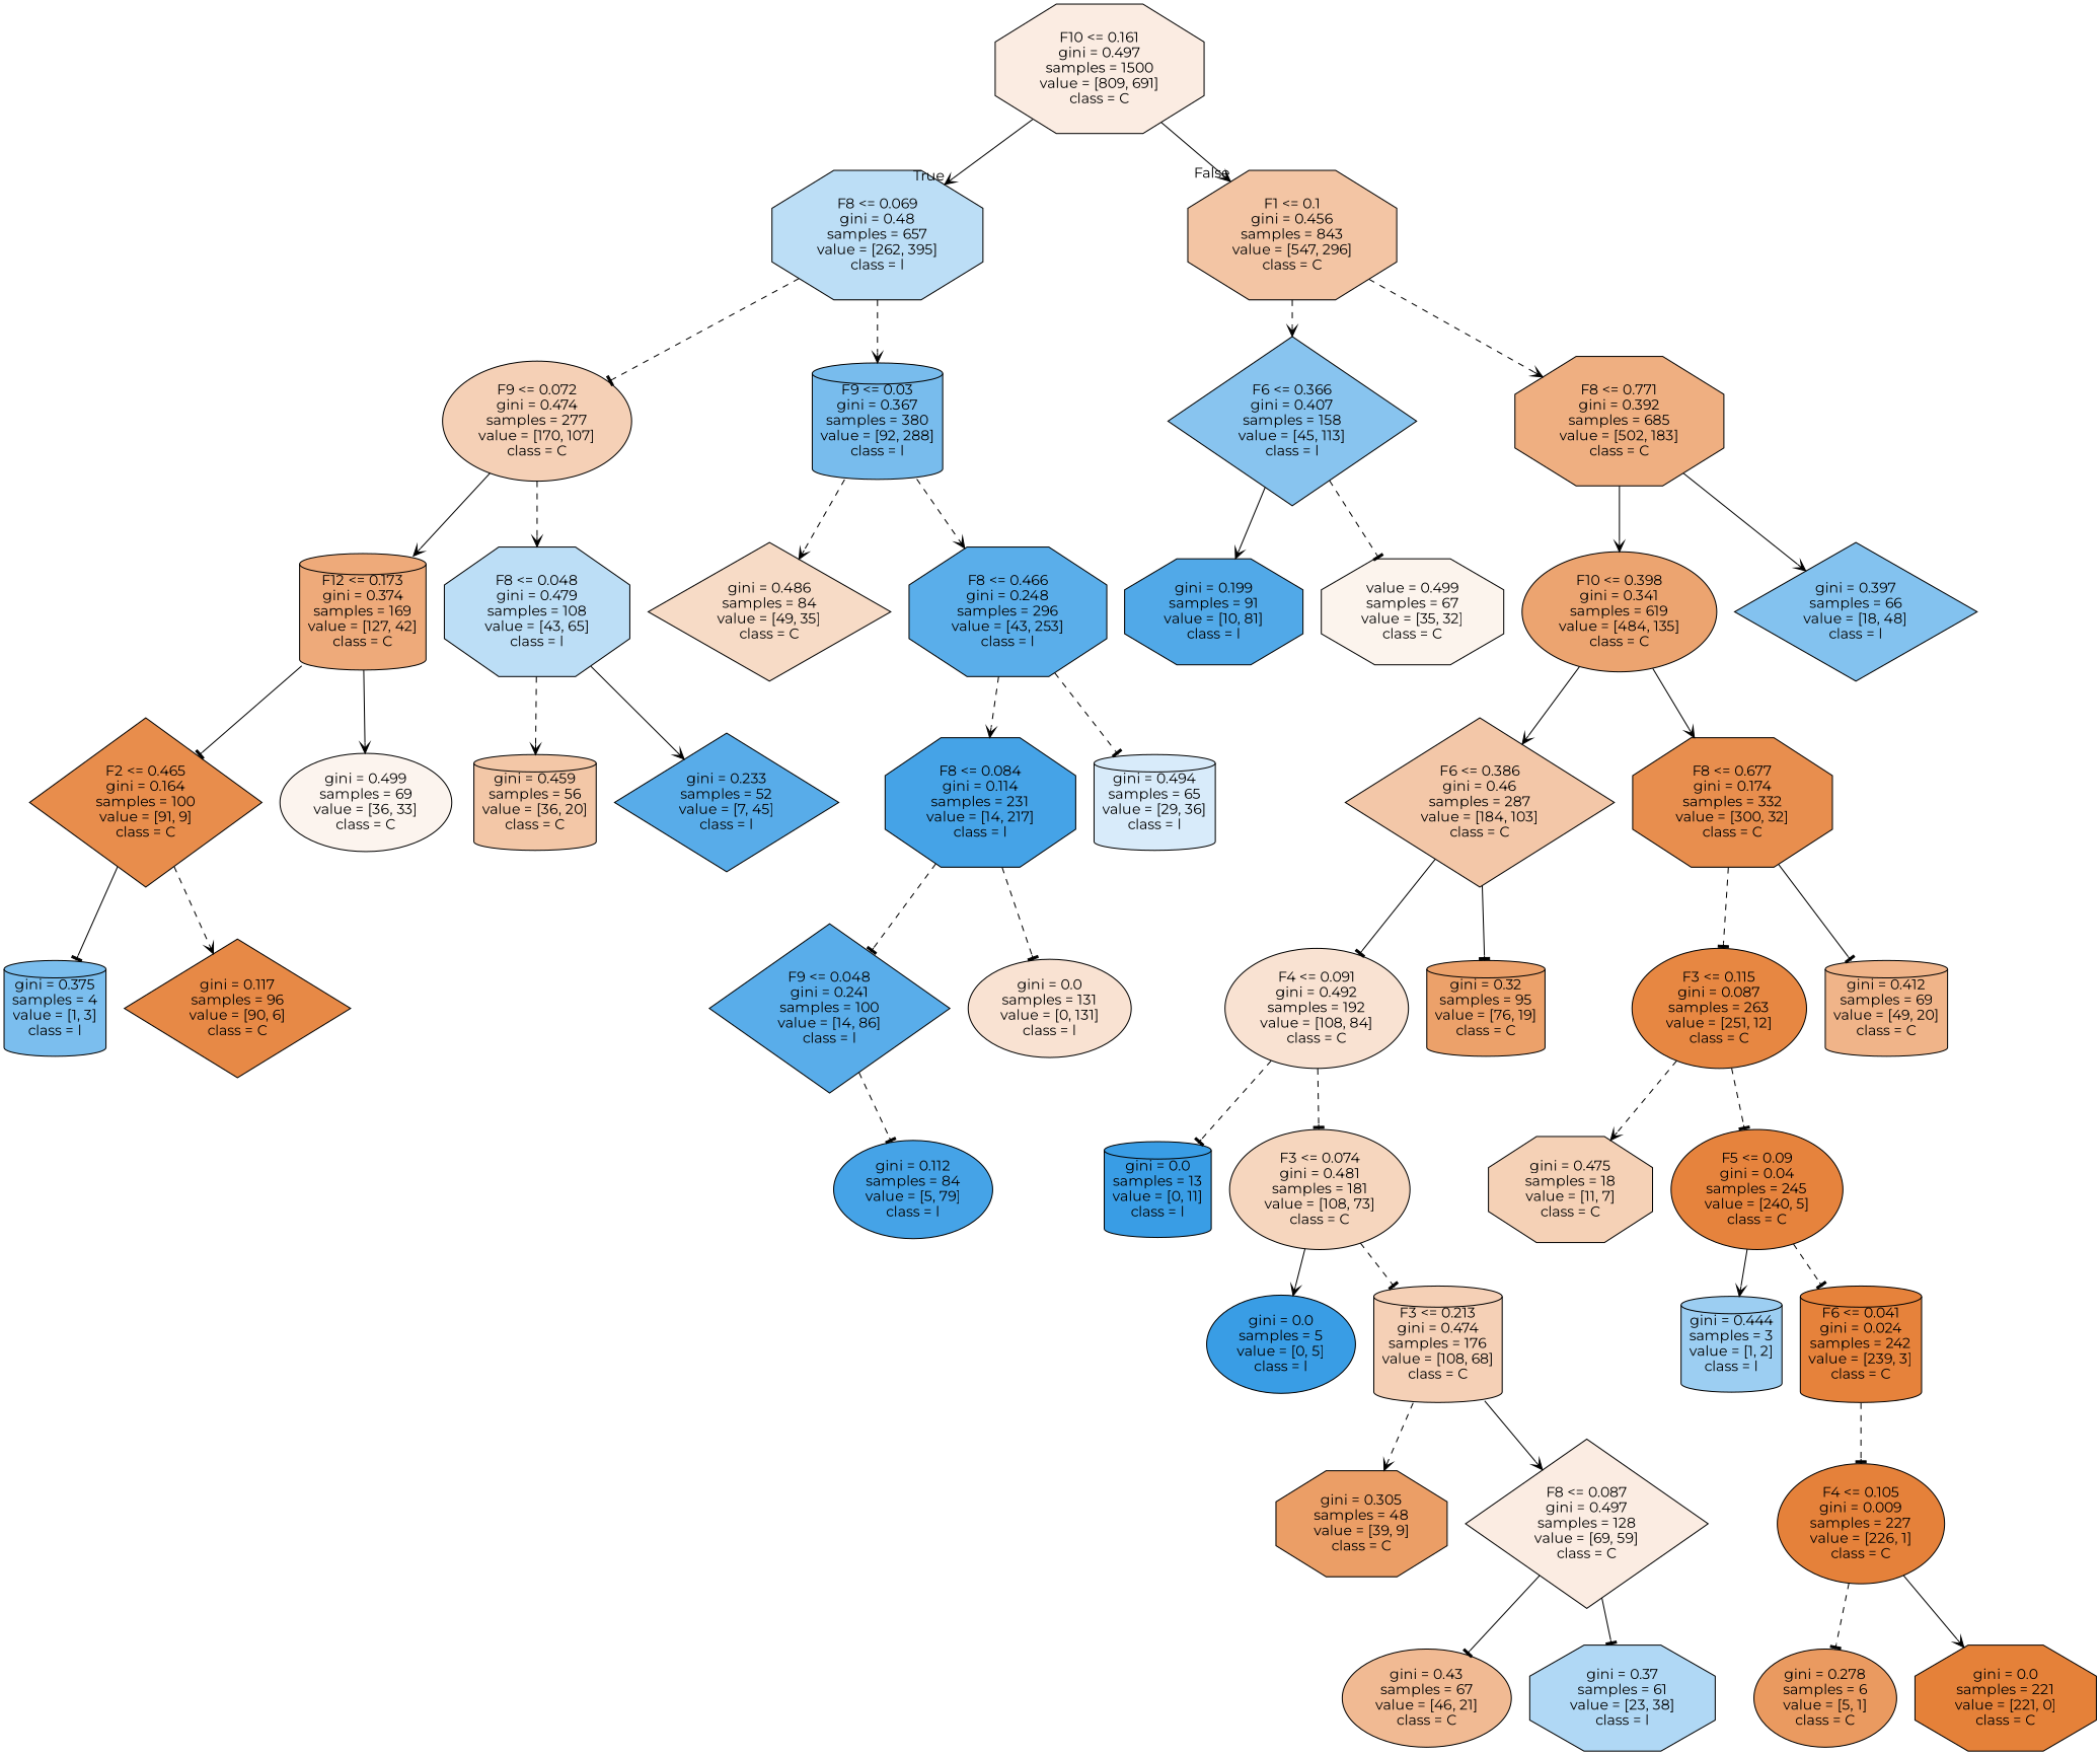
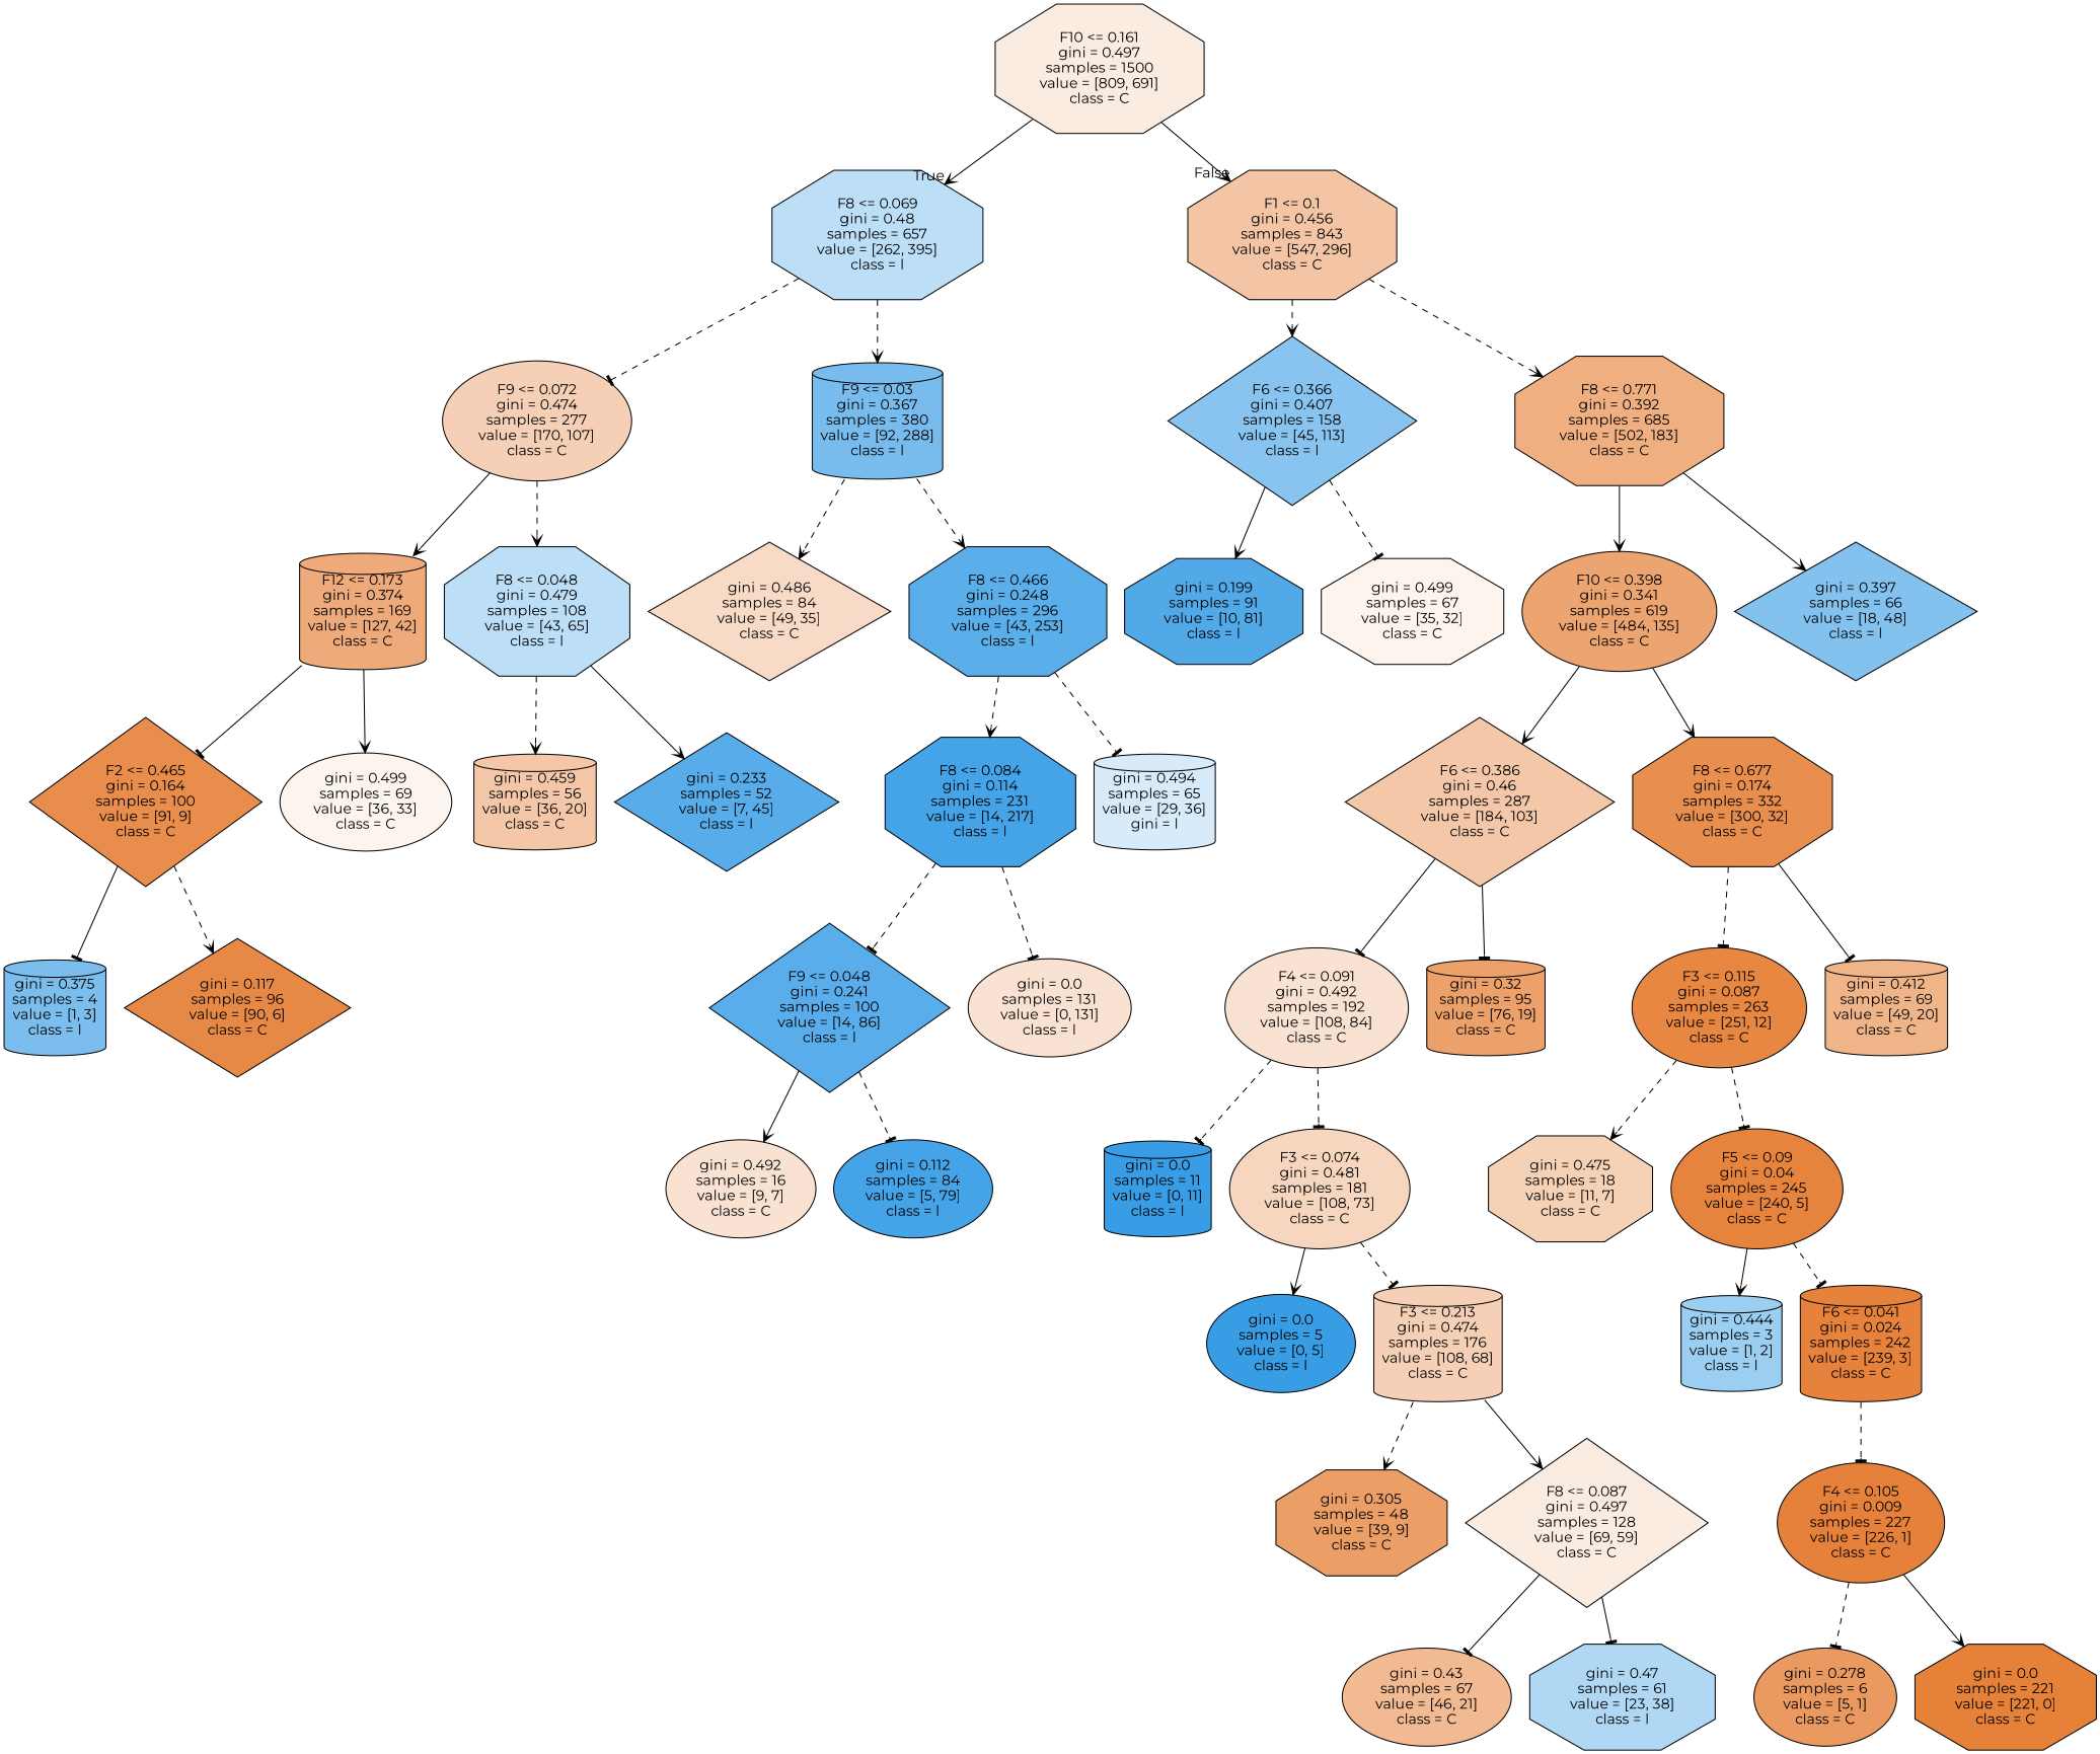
  digraph {
    fontname=Montserrat
    node [color=black fillcolor="#e5813939" fontname=Montserrat shape=octagon style=filled]
    edge [arrowhead=vee fontname=Montserrat style=dashed]
    n1 [fillcolor="#e5813925" label="F10 <= 0.161\ngini = 0.497\nsamples = 1500\nvalue = [809, 691]\nclass = C"]
    n2 [fillcolor="#399de556" label="F8 <= 0.069\ngini = 0.48\nsamples = 657\nvalue = [262, 395]\nclass = l"]
    n3 [fillcolor="#e5813975" label="F1 <= 0.1\ngini = 0.456\nsamples = 843\nvalue = [547, 296]\nclass = C"]
    n4 [fillcolor="#e581395e" label="F9 <= 0.072\ngini = 0.474\nsamples = 277\nvalue = [170, 107]\nclass = C" shape=ellipse]
    n5 [fillcolor="#399de5ae" label="F9 <= 0.03\ngini = 0.367\nsamples = 380\nvalue = [92, 288]\nclass = l" shape=cylinder]
    n6 [fillcolor="#399de599" label="F6 <= 0.366\ngini = 0.407\nsamples = 158\nvalue = [45, 113]\nclass = l" shape=diamond]
    n7 [fillcolor="#e58139a2" label="F8 <= 0.771\ngini = 0.392\nsamples = 685\nvalue = [502, 183]\nclass = C"]
    n8 [fillcolor="#e58139ab" label="F12 <= 0.173\ngini = 0.374\nsamples = 169\nvalue = [127, 42]\nclass = C" shape=cylinder]
    n9 [fillcolor="#399de556" label="F8 <= 0.048\ngini = 0.479\nsamples = 108\nvalue = [43, 65]\nclass = l"]
    n10 [fillcolor="#e5813949" label="gini = 0.486\nsamples = 84\nvalue = [49, 35]\nclass = C" shape=diamond]
    n11 [fillcolor="#399de5d4" label="F8 <= 0.466\ngini = 0.248\nsamples = 296\nvalue = [43, 253]\nclass = l"]
    n12 [fillcolor="#e58139e6" label="F2 <= 0.465\ngini = 0.164\nsamples = 100\nvalue = [91, 9]\nclass = C" shape=diamond]
    n13 [fillcolor="#e5813915" label="gini = 0.499\nsamples = 69\nvalue = [36, 33]\nclass = C" shape=ellipse]
    n14 [fillcolor="#e5813971" label="gini = 0.459\nsamples = 56\nvalue = [36, 20]\nclass = C" shape=cylinder]
    n15 [fillcolor="#399de5d7" label="gini = 0.233\nsamples = 52\nvalue = [7, 45]\nclass = l" shape=diamond]
    n16 [fillcolor="#399de5aa" label="gini = 0.375\nsamples = 4\nvalue = [1, 3]\nclass = l" shape=cylinder]
    n17 [fillcolor="#e58139ee" label="gini = 0.117\nsamples = 96\nvalue = [90, 6]\nclass = C" shape=diamond]
    n18 [fillcolor="#399de5ef" label="F8 <= 0.084\ngini = 0.114\nsamples = 231\nvalue = [14, 217]\nclass = l"]
-   n19 [fillcolor="#399de532" label="gini = 0.494\nsamples = 65\nvalue = [29, 36]\nclass = l" shape=cylinder]
+   n19 [fillcolor="#399de532" label="gini = 0.494\nsamples = 65\nvalue = [29, 36]\ngini = l" shape=cylinder]
    n20 [fillcolor="#399de5d5" label="F9 <= 0.048\ngini = 0.241\nsamples = 100\nvalue = [14, 86]\nclass = l" shape=diamond]
    n21 [label="gini = 0.0\nsamples = 131\nvalue = [0, 131]\nclass = l" shape=ellipse]
+   n22 [label="gini = 0.492\nsamples = 16\nvalue = [9, 7]\nclass = C" shape=ellipse]
    n23 [fillcolor="#399de5ef" label="gini = 0.112\nsamples = 84\nvalue = [5, 79]\nclass = l" shape=ellipse]
    n24 [fillcolor="#399de5e0" label="gini = 0.199\nsamples = 91\nvalue = [10, 81]\nclass = l"]
-   n25 [fillcolor="#e5813916" label="value = 0.499\nsamples = 67\nvalue = [35, 32]\nclass = C"]
+   n25 [fillcolor="#e5813916" label="gini = 0.499\nsamples = 67\nvalue = [35, 32]\nclass = C"]
    n26 [fillcolor="#e58139b8" label="F10 <= 0.398\ngini = 0.341\nsamples = 619\nvalue = [484, 135]\nclass = C" shape=ellipse]
    n27 [fillcolor="#399de59f" label="gini = 0.397\nsamples = 66\nvalue = [18, 48]\nclass = l" shape=diamond]
    n28 [fillcolor="#e5813970" label="F6 <= 0.386\ngini = 0.46\nsamples = 287\nvalue = [184, 103]\nclass = C" shape=diamond]
    n29 [fillcolor="#e58139e4" label="F8 <= 0.677\ngini = 0.174\nsamples = 332\nvalue = [300, 32]\nclass = C"]
    n30 [label="F4 <= 0.091\ngini = 0.492\nsamples = 192\nvalue = [108, 84]\nclass = C" shape=ellipse]
    n31 [fillcolor="#e58139bf" label="gini = 0.32\nsamples = 95\nvalue = [76, 19]\nclass = C" shape=cylinder]
    n32 [fillcolor="#e58139f3" label="F3 <= 0.115\ngini = 0.087\nsamples = 263\nvalue = [251, 12]\nclass = C" shape=ellipse]
    n33 [fillcolor="#e5813997" label="gini = 0.412\nsamples = 69\nvalue = [49, 20]\nclass = C" shape=cylinder]
-   n34 [fillcolor="#399de5ff" label="gini = 0.0\nsamples = 13\nvalue = [0, 11]\nclass = l" shape=cylinder]
+   n34 [fillcolor="#399de5ff" label="gini = 0.0\nsamples = 11\nvalue = [0, 11]\nclass = l" shape=cylinder]
    n35 [fillcolor="#e5813953" label="F3 <= 0.074\ngini = 0.481\nsamples = 181\nvalue = [108, 73]\nclass = C" shape=ellipse]
    n36 [fillcolor="#399de5ff" label="gini = 0.0\nsamples = 5\nvalue = [0, 5]\nclass = l" shape=ellipse]
    n37 [fillcolor="#e581395e" label="F3 <= 0.213\ngini = 0.474\nsamples = 176\nvalue = [108, 68]\nclass = C" shape=cylinder]
    n38 [fillcolor="#e58139c4" label="gini = 0.305\nsamples = 48\nvalue = [39, 9]\nclass = C"]
    n39 [fillcolor="#e5813925" label="F8 <= 0.087\ngini = 0.497\nsamples = 128\nvalue = [69, 59]\nclass = C" shape=diamond]
    n40 [fillcolor="#e581398b" label="gini = 0.43\nsamples = 67\nvalue = [46, 21]\nclass = C" shape=ellipse]
-   n41 [fillcolor="#399de565" label="gini = 0.37\nsamples = 61\nvalue = [23, 38]\nclass = l"]
+   n41 [fillcolor="#399de565" label="gini = 0.47\nsamples = 61\nvalue = [23, 38]\nclass = l"]
    n42 [fillcolor="#e581395d" label="gini = 0.475\nsamples = 18\nvalue = [11, 7]\nclass = C"]
    n43 [fillcolor="#e58139fa" label="F5 <= 0.09\ngini = 0.04\nsamples = 245\nvalue = [240, 5]\nclass = C" shape=ellipse]
    n44 [fillcolor="#399de57f" label="gini = 0.444\nsamples = 3\nvalue = [1, 2]\nclass = l" shape=cylinder]
    n45 [fillcolor="#e58139fc" label="F6 <= 0.041\ngini = 0.024\nsamples = 242\nvalue = [239, 3]\nclass = C" shape=cylinder]
    n46 [fillcolor="#e58139fe" label="F4 <= 0.105\ngini = 0.009\nsamples = 227\nvalue = [226, 1]\nclass = C" shape=ellipse]
    n47 [fillcolor="#e58139cc" label="gini = 0.278\nsamples = 6\nvalue = [5, 1]\nclass = C" shape=ellipse]
    n48 [fillcolor="#e58139ff" label="gini = 0.0\nsamples = 221\nvalue = [221, 0]\nclass = C"]
    n1 -> n2 [headlabel=True labelangle=45 labeldistance=2.5 style=solid]
    n1 -> n3 [headlabel=False labelangle=-45 labeldistance=2.5 style=solid]
    n2 -> n4 [arrowhead=tee]
    n2 -> n5
    n3 -> n6
    n3 -> n7
    n4 -> n8 [style=solid]
    n4 -> n9
    n5 -> n10
    n5 -> n11
    n6 -> n24 [style=solid]
    n6 -> n25 [arrowhead=tee]
    n7 -> n26 [style=solid]
    n7 -> n27 [style=solid]
    n8 -> n12 [arrowhead=tee style=solid]
    n8 -> n13 [style=solid]
    n9 -> n14
    n9 -> n15 [style=solid]
    n11 -> n18
    n11 -> n19 [arrowhead=tee]
    n12 -> n16 [arrowhead=tee style=solid]
    n12 -> n17
    n18 -> n20 [arrowhead=tee]
    n18 -> n21 [arrowhead=tee]
+   n20 -> n22 [style=solid]
    n20 -> n23 [arrowhead=tee]
    n26 -> n28 [style=solid]
    n26 -> n29 [style=solid]
    n28 -> n30 [arrowhead=tee style=solid]
    n28 -> n31 [arrowhead=tee style=solid]
    n29 -> n32 [arrowhead=tee]
    n29 -> n33 [arrowhead=tee style=solid]
    n30 -> n34 [arrowhead=tee]
    n30 -> n35 [arrowhead=tee]
    n32 -> n42
    n32 -> n43 [arrowhead=tee]
    n35 -> n36 [style=solid]
    n35 -> n37 [arrowhead=tee]
    n37 -> n38
    n37 -> n39 [style=solid]
    n39 -> n40 [arrowhead=tee style=solid]
    n39 -> n41 [arrowhead=tee style=solid]
    n43 -> n44 [style=solid]
    n43 -> n45 [arrowhead=tee]
    n45 -> n46 [arrowhead=tee]
    n46 -> n47 [arrowhead=tee]
    n46 -> n48 [style=solid]
  }
